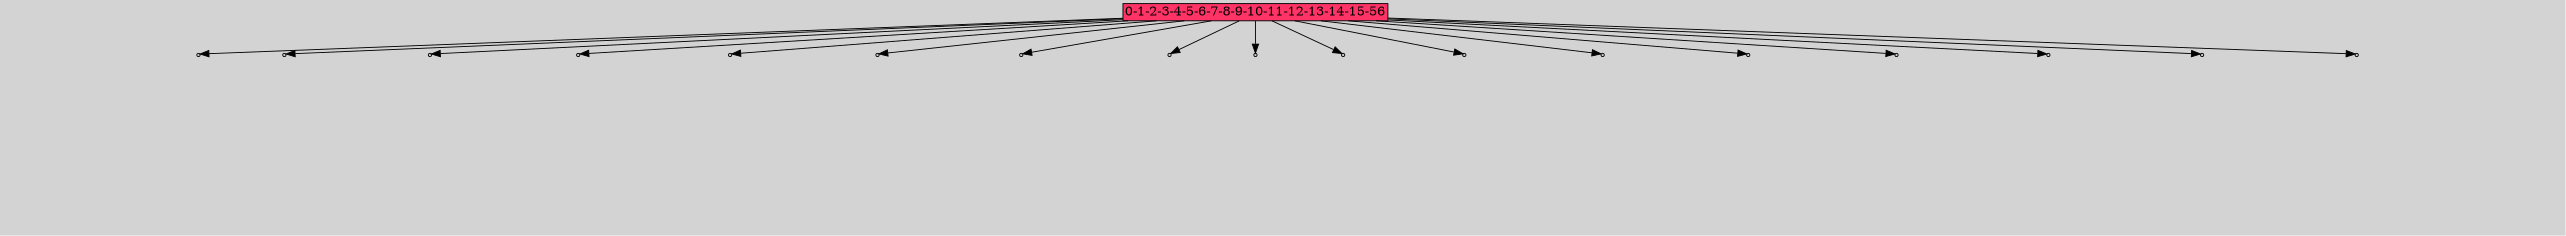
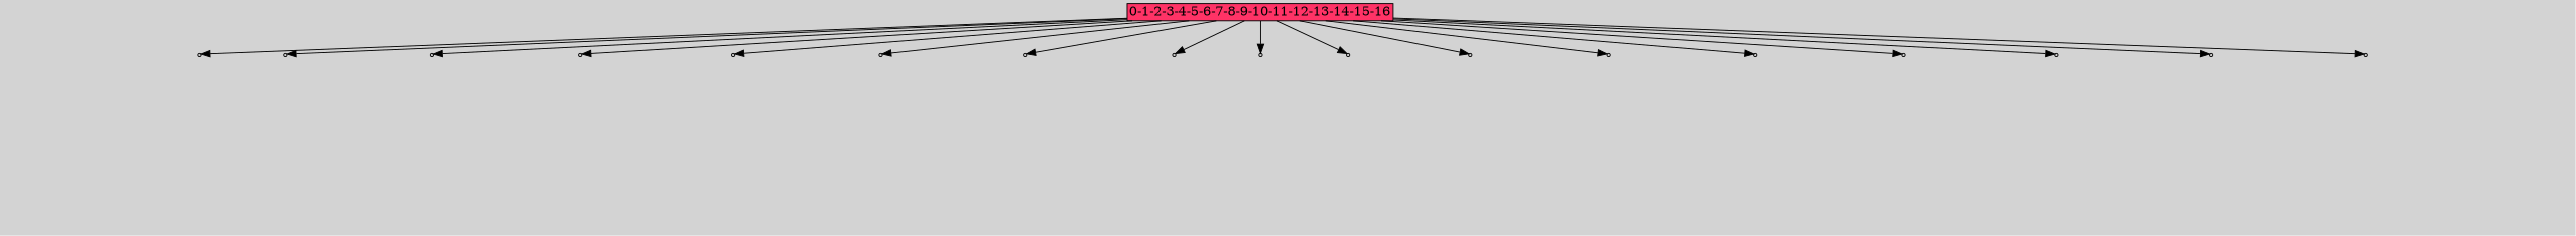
  digraph {
    bgcolor=lightgray
    node [shape=box style=filled]
-   n1 [fillcolor="#ff3366" height=0 label="0-1-2-3-4-5-6-7-8-9-10-11-12-13-14-15-56" margin=0.03 width=0]
+   n1 [fillcolor="#ff3366" height=0 label="0-1-2-3-4-5-6-7-8-9-10-11-12-13-14-15-16" margin=0.03 width=0]
    n2 [fillcolor="#cccccc" label=1 shape=point]
    n3 [fillcolor="#cccccc" label=1 shape=point]
    n4 [fillcolor="#cccccc" label=1 shape=point]
    n5 [fillcolor="#cccccc" label=1 shape=point]
    n6 [fillcolor="#cccccc" label=1 shape=point]
    n7 [fillcolor="#cccccc" label=1 shape=point]
    n8 [fillcolor="#cccccc" label=1 shape=point]
    n9 [fillcolor="#cccccc" label=1 shape=point]
    n10 [fillcolor="#cccccc" label=1 shape=point]
    n11 [fillcolor="#cccccc" label=1 shape=point]
    n12 [fillcolor="#cccccc" label=1 shape=point]
    n13 [fillcolor="#cccccc" label=1 shape=point]
    n14 [fillcolor="#cccccc" label=1 shape=point]
    n15 [fillcolor="#cccccc" label=1 shape=point]
    n16 [fillcolor="#cccccc" label=1 shape=point]
    n17 [fillcolor="#cccccc" label=1 shape=point]
    n18 [fillcolor="#cccccc" label=1 shape=point]
    n19 [label="13|0&1|81#1|129&#92;n" style=invis]
    n20 [label="11|3&1|299#1|175&#92;n10|0&1|152#0|27&#92;n" style=invis]
    n21 [label="7|0&1|22#1|359&#92;n0|0&0|168#1|70&#92;n" style=invis]
    n22 [label="3|0&1|123#1|92&#92;n14|0&0|328#1|50&#92;n" style=invis]
    n23 [label="19|0&1|126#0|222&#92;n" style=invis]
    n24 [label="6|3&1|97#1|331&#92;n0|0&1|347#0|347&#92;n6|2&0|184#0|59&#92;n6|2&0|90#0|267&#92;n11|7&1|112#0|42&#92;n0|0&1|104#1|96&#92;n1|0&0|287#0|368&#92;n5|3&1|352#1|206&#92;n0|5&0|43#0|43&#92;n3|0&0|192#0|301&#92;n" style=invis]
    n25 [label="2|4&1|99#1|222&#92;n12|0&0|44#1|92&#92;n" style=invis]
    n26 [label="2|2&1|357#1|193&#92;n11|0&1|81#0|354&#92;n" style=invis]
    n27 [label="9|6&1|356#1|11&#92;n11|1&0|54#1|147&#92;n8|7&1|348#1|140&#92;n10|3&0|153#0|175&#92;n13|0&0|27#1|166&#92;n" style=invis]
    n28 [label="18|0&1|108#1|369&#92;n8|1&0|88#0|99&#92;n19|0&0|265#1|339&#92;n" style=invis]
    n29 [label="11|5&1|3#1|236&#92;n14|0&0|205#1|123&#92;n" style=invis]
    n30 [label="19|7&1|369#1|177&#92;n16|0&0|71#1|333&#92;n" style=invis]
    n31 [label="13|0&1|59#1|218&#92;n" style=invis]
    n32 [label="5|3&1|26#1|201&#92;n18|2&0|163#1|6&#92;n18|0&0|122#1|307&#92;n" style=invis]
    n33 [label="19|2&1|132#0|287&#92;n18|0&0|122#1|257&#92;n" style=invis]
    n34 [label="11|3&1|82#1|229&#92;n13|0&0|347#1|324&#92;n7|7&0|344#0|139&#92;n9|2&1|160#1|25&#92;n19|5&1|151#0|115&#92;n16|6&0|125#1|287&#92;n11|4&0|26#0|367&#92;n11|1&0|334#0|100&#92;n16|2&0|185#0|367&#92;n10|0&0|274#1|97&#92;n" style=invis]
    n35 [label="10|6&1|81#1|166&#92;n5|1&1|187#1|180&#92;n14|1&0|190#0|185&#92;n3|3&0|81#1|78&#92;n8|5&0|235#1|244&#92;n10|0&1|136#0|141&#92;n" style=invis]
    n1 -> n2
    n1 -> n3
    n1 -> n4
    n1 -> n5
    n1 -> n6
    n1 -> n7
    n1 -> n8
    n1 -> n9
    n1 -> n10
    n1 -> n11
    n1 -> n12
    n1 -> n13
    n1 -> n14
    n1 -> n15
    n1 -> n16
    n1 -> n17
    n1 -> n18
    n2 -> n19 [style=invis]
    n3 -> n20 [style=invis]
    n4 -> n21 [style=invis]
    n5 -> n22 [style=invis]
    n6 -> n23 [style=invis]
    n7 -> n24 [style=invis]
    n8 -> n25 [style=invis]
    n9 -> n26 [style=invis]
    n10 -> n27 [style=invis]
    n11 -> n28 [style=invis]
    n12 -> n29 [style=invis]
    n13 -> n30 [style=invis]
    n14 -> n31 [style=invis]
    n15 -> n32 [style=invis]
    n16 -> n33 [style=invis]
    n17 -> n34 [style=invis]
    n18 -> n35 [style=invis]
  }
